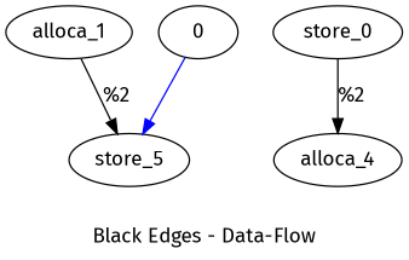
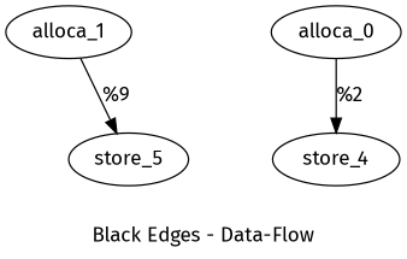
  digraph {
    compound=true
    fontname="Fira Sans"
    label="Black Edges - Data-Flow"
    node [fontname="Fira Sans"]
    edge [color=black dir=black fontname="Fira Sans"]
    alloca_1
    store_5
-   0
-   alloca_0 [label=store_0]
-   store_4 [label=alloca_4]
-   alloca_1 -> store_5 [label="%2"]
-   0 -> store_5 [color=blue]
+   alloca_0
+   store_4
+   alloca_1 -> store_5 [label="%9"]
    alloca_0 -> store_4 [label="%2"]
  }
